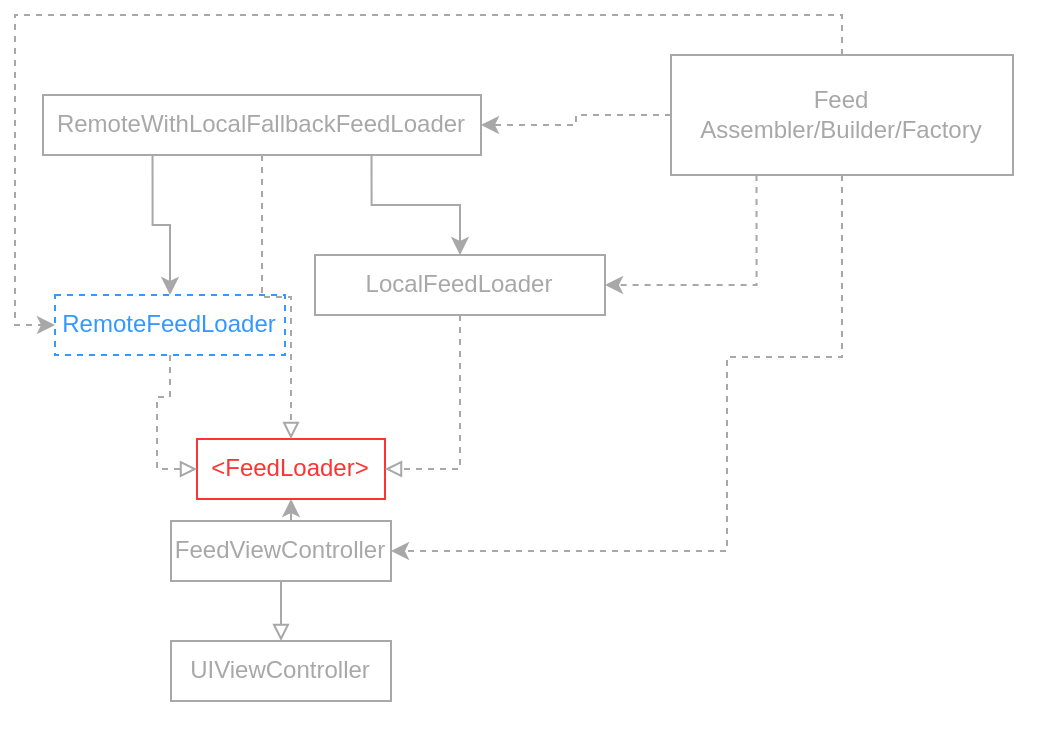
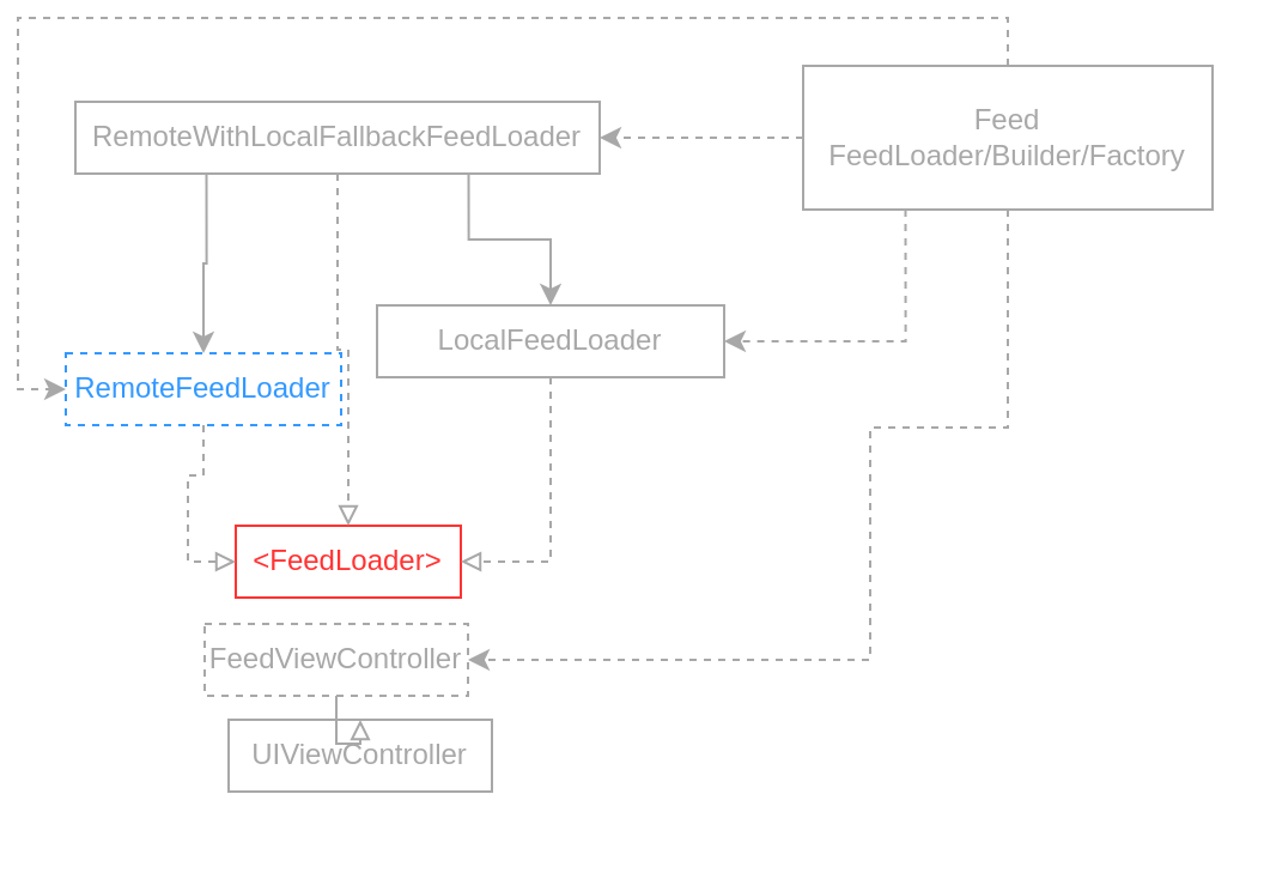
  <mxCell id="0" />
  <mxCell id="1" parent="0" />
  <mxCell id="2" style="edgeStyle=orthogonalEdgeStyle;rounded=0;orthogonalLoop=1;jettySize=auto;html=1;endArrow=block;endFill=0;fillColor=#f5f5f5;strokeColor=#A8A8A8;fillOpacity=0;fontColor=#A8A8A8;" edge="1" parent="1" source="4" target="5"><mxGeometry relative="1" as="geometry" /></mxCell>
- <mxCell id="3" style="edgeStyle=orthogonalEdgeStyle;rounded=0;orthogonalLoop=1;jettySize=auto;html=1;exitX=0.5;exitY=0;exitDx=0;exitDy=0;entryX=0.5;entryY=1;entryDx=0;entryDy=0;endArrow=classic;endFill=1;fillColor=#f5f5f5;strokeColor=#A8A8A8;fillOpacity=100;fontColor=#A8A8A8;" edge="1" parent="1" source="4" target="6"><mxGeometry relative="1" as="geometry" /></mxCell>
- <mxCell id="4" value="FeedViewController" style="rounded=0;whiteSpace=wrap;html=1;fillColor=#f5f5f5;strokeColor=#A8A8A8;fontColor=#A8A8A8;fillOpacity=0;" vertex="1" parent="1"><mxGeometry x="78" y="253" width="110" height="30" as="geometry" /></mxCell>
- <mxCell id="5" value="UIViewController" style="rounded=0;whiteSpace=wrap;html=1;fillColor=#f5f5f5;strokeColor=#A8A8A8;fontColor=#A8A8A8;fillOpacity=0;" vertex="1" parent="1"><mxGeometry x="78" y="313" width="110" height="30" as="geometry" /></mxCell>
+ <mxCell id="4" value="FeedViewController" style="rounded=0;whiteSpace=wrap;html=1;fillColor=#f5f5f5;strokeColor=#A8A8A8;fontColor=#A8A8A8;fillOpacity=0;dashed=1;" vertex="1" parent="1"><mxGeometry x="78" y="253" width="110" height="30" as="geometry" /></mxCell>
+ <mxCell id="5" value="UIViewController" style="rounded=0;whiteSpace=wrap;html=1;fillColor=#f5f5f5;strokeColor=#A8A8A8;fontColor=#A8A8A8;fillOpacity=0;" vertex="1" parent="1"><mxGeometry x="88" y="293" width="110" height="30" as="geometry" /></mxCell>
  <mxCell id="6" value="&amp;lt;FeedLoader&amp;gt;" style="rounded=0;whiteSpace=wrap;html=1;fillColor=#f5f5f5;strokeColor=#FF3333;fontColor=#FF3333;fillOpacity=0;" vertex="1" parent="1"><mxGeometry x="91" y="212" width="94" height="30" as="geometry" /></mxCell>
  <mxCell id="7" style="edgeStyle=orthogonalEdgeStyle;shape=connector;rounded=0;orthogonalLoop=1;jettySize=auto;html=1;entryX=0;entryY=0.5;entryDx=0;entryDy=0;dashed=1;labelBackgroundColor=default;fontFamily=Helvetica;fontSize=11;fontColor=#A8A8A8;endArrow=block;endFill=0;exitX=0.5;exitY=1;exitDx=0;exitDy=0;fillColor=#f5f5f5;strokeColor=#A8A8A8;fillOpacity=0;" edge="1" parent="1" source="8" target="6"><mxGeometry relative="1" as="geometry" /></mxCell>
  <mxCell id="8" value="RemoteFeedLoader" style="rounded=0;whiteSpace=wrap;html=1;fillColor=#f5f5f5;strokeColor=#3399FF;fontColor=#3399FF;fillOpacity=0;dashed=1;" vertex="1" parent="1"><mxGeometry x="20" y="140" width="115" height="30" as="geometry" /></mxCell>
  <mxCell id="9" style="edgeStyle=orthogonalEdgeStyle;shape=connector;rounded=0;orthogonalLoop=1;jettySize=auto;html=1;entryX=1;entryY=0.5;entryDx=0;entryDy=0;dashed=1;labelBackgroundColor=default;fontFamily=Helvetica;fontSize=11;fontColor=#A8A8A8;endArrow=block;endFill=0;fillColor=#f5f5f5;strokeColor=#A8A8A8;fillOpacity=0;" edge="1" parent="1" source="10" target="6"><mxGeometry relative="1" as="geometry" /></mxCell>
  <mxCell id="10" value="LocalFeedLoader" style="rounded=0;whiteSpace=wrap;html=1;fillColor=#f5f5f5;strokeColor=#A8A8A8;fontColor=#A8A8A8;fillOpacity=0;" vertex="1" parent="1"><mxGeometry x="150" y="120" width="145" height="30" as="geometry" /></mxCell>
  <mxCell id="11" style="edgeStyle=orthogonalEdgeStyle;shape=connector;rounded=0;orthogonalLoop=1;jettySize=auto;html=1;entryX=0.5;entryY=0;entryDx=0;entryDy=0;labelBackgroundColor=default;fontFamily=Helvetica;fontSize=11;fontColor=#A8A8A8;endArrow=classic;endFill=1;exitX=0.25;exitY=1;exitDx=0;exitDy=0;fillColor=#f5f5f5;strokeColor=#A8A8A8;fillOpacity=100;" edge="1" parent="1" source="14" target="8"><mxGeometry relative="1" as="geometry" /></mxCell>
  <mxCell id="12" style="edgeStyle=orthogonalEdgeStyle;shape=connector;rounded=0;orthogonalLoop=1;jettySize=auto;html=1;exitX=0.75;exitY=1;exitDx=0;exitDy=0;entryX=0.5;entryY=0;entryDx=0;entryDy=0;labelBackgroundColor=default;fontFamily=Helvetica;fontSize=11;fontColor=#A8A8A8;endArrow=classic;endFill=1;fillColor=#f5f5f5;strokeColor=#A8A8A8;fillOpacity=100;" edge="1" parent="1" source="14" target="10"><mxGeometry relative="1" as="geometry" /></mxCell>
  <mxCell id="13" style="edgeStyle=orthogonalEdgeStyle;shape=connector;rounded=0;orthogonalLoop=1;jettySize=auto;html=1;entryX=0.5;entryY=0;entryDx=0;entryDy=0;dashed=1;labelBackgroundColor=default;fontFamily=Helvetica;fontSize=11;fontColor=#A8A8A8;endArrow=block;endFill=0;fillColor=#f5f5f5;strokeColor=#A8A8A8;fillOpacity=0;" edge="1" parent="1" source="14" target="6"><mxGeometry relative="1" as="geometry" /></mxCell>
- <mxCell id="14" value="RemoteWithLocalFallbackFeedLoader" style="rounded=0;whiteSpace=wrap;html=1;fillColor=#f5f5f5;strokeColor=#A8A8A8;fontColor=#A8A8A8;fillOpacity=0;" vertex="1" parent="1"><mxGeometry x="14" y="40" width="219" height="30" as="geometry" /></mxCell>
+ <mxCell id="14" value="RemoteWithLocalFallbackFeedLoader" style="rounded=0;whiteSpace=wrap;html=1;fillColor=#f5f5f5;strokeColor=#A8A8A8;fontColor=#A8A8A8;fillOpacity=0;" vertex="1" parent="1"><mxGeometry x="24" y="35" width="219" height="30" as="geometry" /></mxCell>
  <mxCell id="15" style="edgeStyle=orthogonalEdgeStyle;shape=connector;rounded=0;orthogonalLoop=1;jettySize=auto;html=1;exitX=0;exitY=0.5;exitDx=0;exitDy=0;entryX=1;entryY=0.5;entryDx=0;entryDy=0;labelBackgroundColor=default;fontFamily=Helvetica;fontSize=11;fontColor=#A8A8A8;endArrow=classic;endFill=1;dashed=1;fillColor=#f5f5f5;strokeColor=#A8A8A8;fillOpacity=100;" edge="1" parent="1" source="19" target="14"><mxGeometry relative="1" as="geometry" /></mxCell>
  <mxCell id="16" style="edgeStyle=orthogonalEdgeStyle;shape=connector;rounded=0;orthogonalLoop=1;jettySize=auto;html=1;exitX=0.25;exitY=1;exitDx=0;exitDy=0;entryX=1;entryY=0.5;entryDx=0;entryDy=0;dashed=1;labelBackgroundColor=default;fontFamily=Helvetica;fontSize=11;fontColor=#A8A8A8;endArrow=classic;endFill=1;fillColor=#f5f5f5;strokeColor=#A8A8A8;fillOpacity=100;" edge="1" parent="1" source="19" target="10"><mxGeometry relative="1" as="geometry" /></mxCell>
  <mxCell id="17" style="edgeStyle=orthogonalEdgeStyle;shape=connector;rounded=0;orthogonalLoop=1;jettySize=auto;html=1;exitX=0.5;exitY=1;exitDx=0;exitDy=0;dashed=1;labelBackgroundColor=default;fontFamily=Helvetica;fontSize=11;fontColor=#A8A8A8;endArrow=classic;endFill=1;entryX=1;entryY=0.5;entryDx=0;entryDy=0;fillColor=#f5f5f5;strokeColor=#A8A8A8;fillOpacity=100;" edge="1" parent="1" source="19" target="4"><mxGeometry relative="1" as="geometry"><mxPoint x="369.077" y="283.692" as="targetPoint" /><Array as="points"><mxPoint x="414" y="171" /><mxPoint x="356" y="171" /><mxPoint x="356" y="268" /></Array></mxGeometry></mxCell>
  <mxCell id="18" style="edgeStyle=orthogonalEdgeStyle;shape=connector;rounded=0;orthogonalLoop=1;jettySize=auto;html=1;exitX=0.5;exitY=0;exitDx=0;exitDy=0;entryX=0;entryY=0.5;entryDx=0;entryDy=0;dashed=1;labelBackgroundColor=default;fontFamily=Helvetica;fontSize=11;fontColor=#A8A8A8;endArrow=classic;endFill=1;fillColor=#f5f5f5;strokeColor=#A8A8A8;fillOpacity=100;" edge="1" parent="1" source="19" target="8"><mxGeometry relative="1" as="geometry" /></mxCell>
- <mxCell id="19" value="Feed&lt;br&gt;Assembler/Builder/Factory" style="rounded=0;whiteSpace=wrap;html=1;fillColor=#f5f5f5;strokeColor=#A8A8A8;fontColor=#A8A8A8;fillOpacity=0;" vertex="1" parent="1"><mxGeometry x="328" y="20" width="171" height="60" as="geometry" /></mxCell>
+ <mxCell id="19" value="Feed&lt;br&gt;FeedLoader/Builder/Factory" style="rounded=0;whiteSpace=wrap;html=1;fillColor=#f5f5f5;strokeColor=#A8A8A8;fontColor=#A8A8A8;fillOpacity=0;" vertex="1" parent="1"><mxGeometry x="328" y="20" width="171" height="60" as="geometry" /></mxCell>
